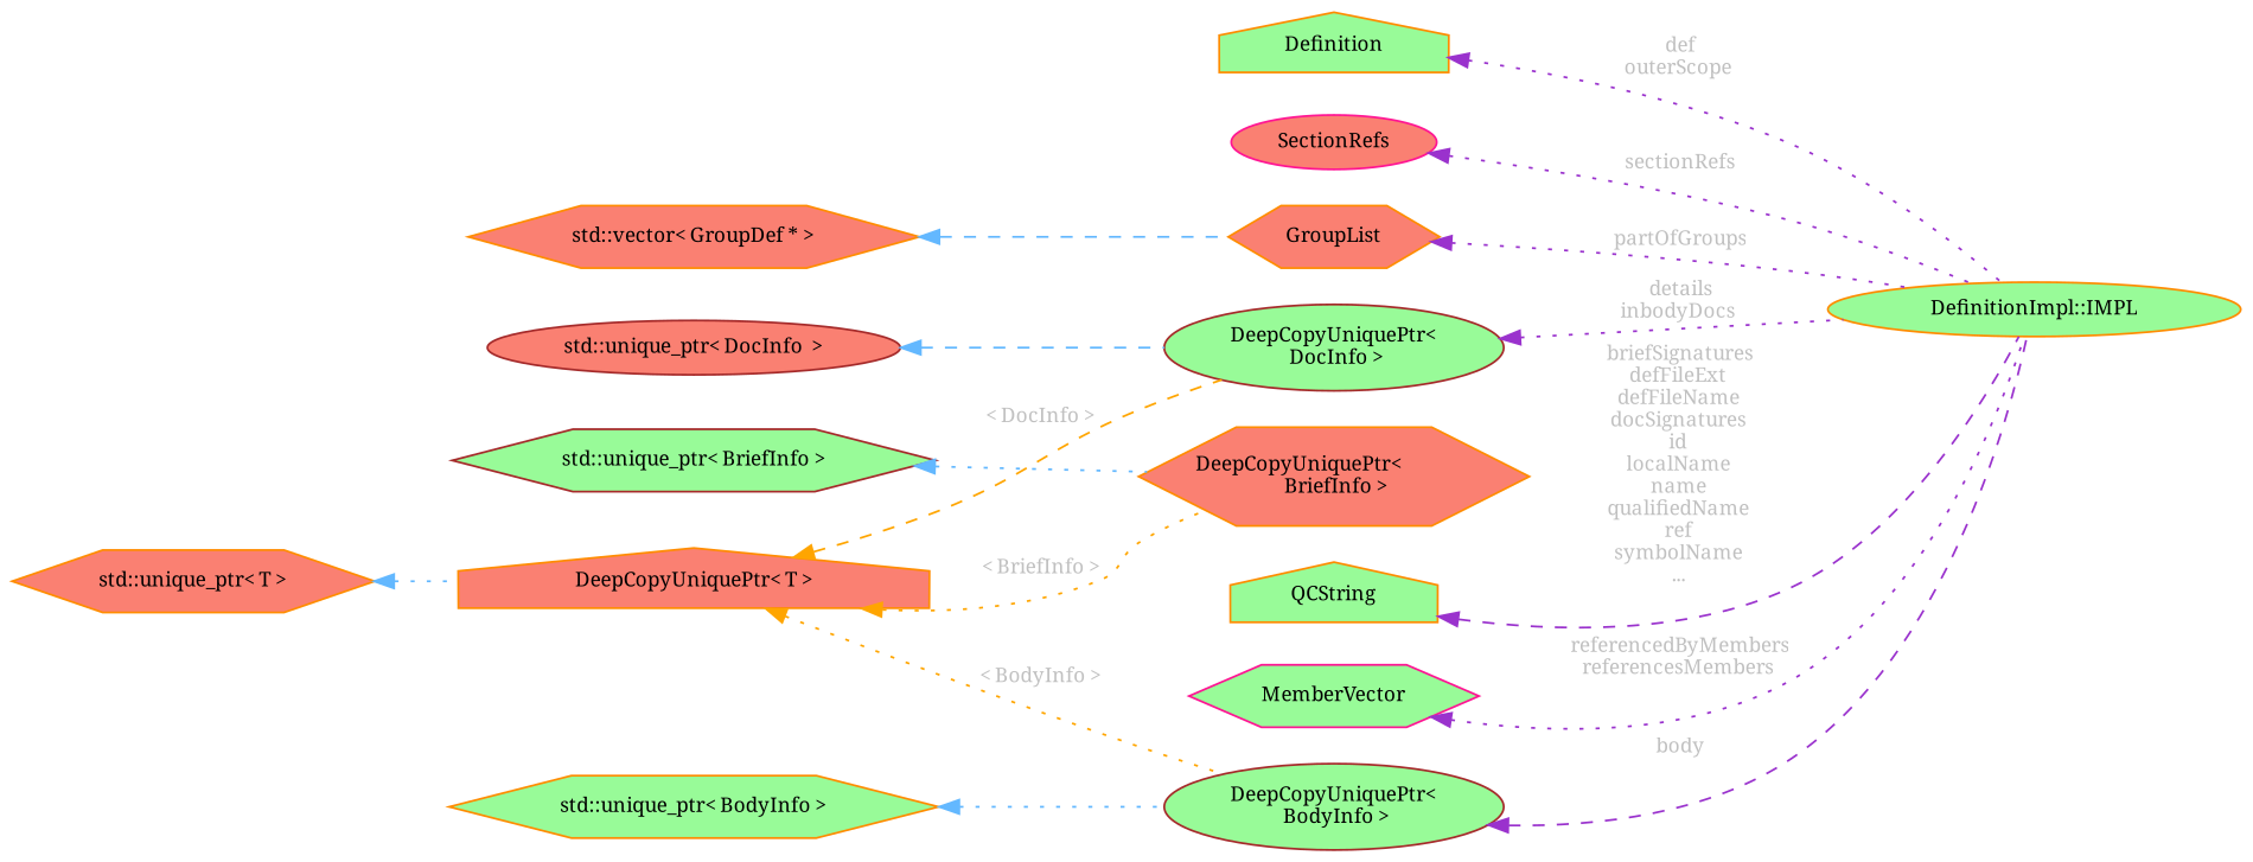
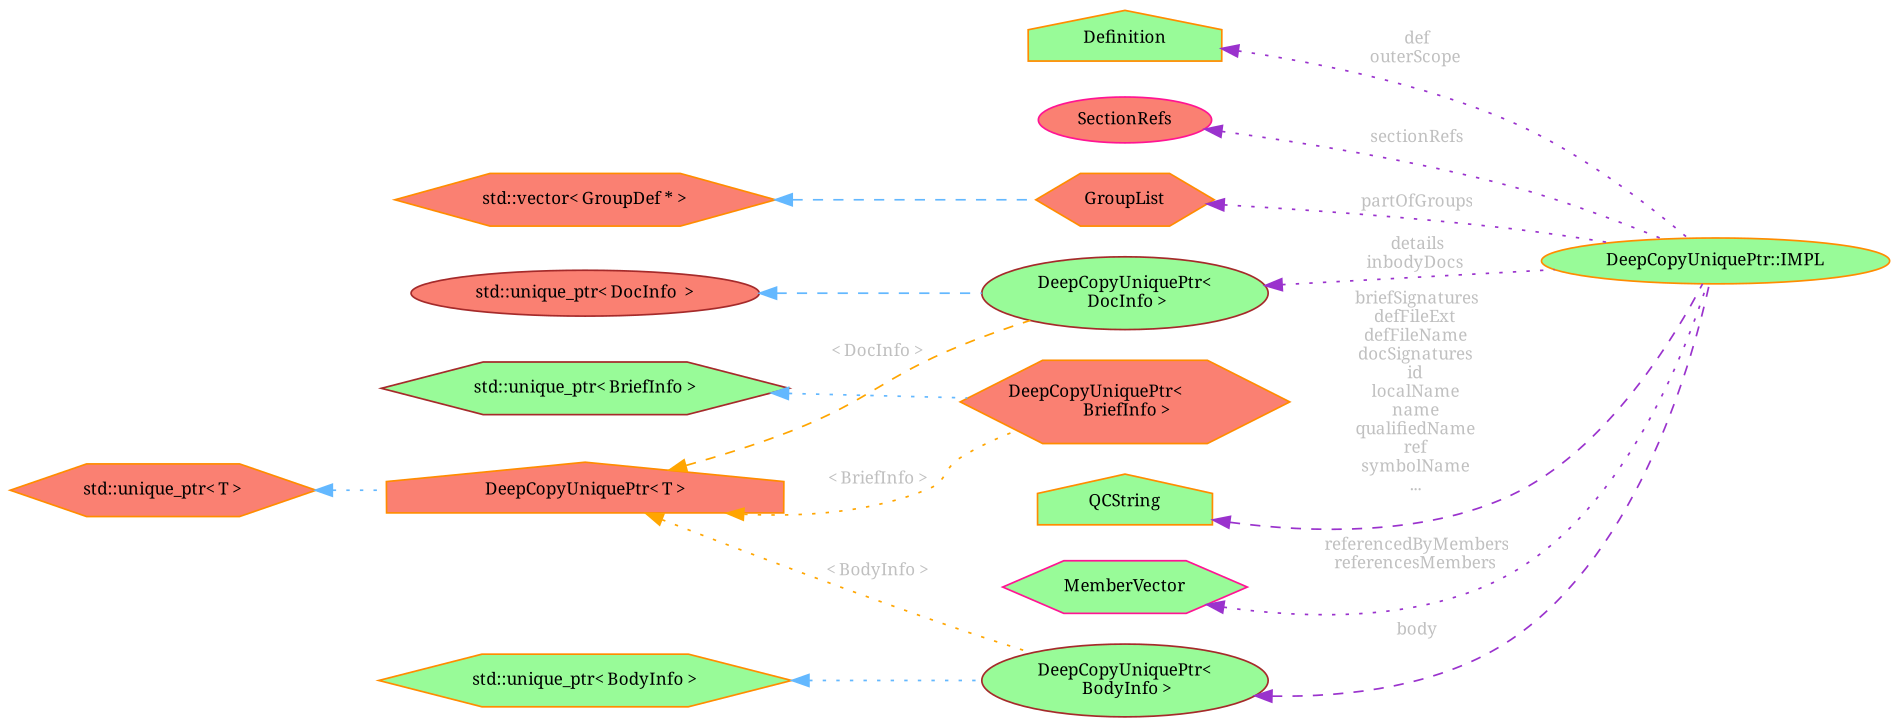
  digraph {
    fontname="Noto Serif"
    rankdir=LR
    node [color=darkorange fillcolor=palegreen fontname="Noto Serif" fontsize=10 shape=hexagon style=filled]
    edge [color=darkorchid3 dir=back fontcolor=grey fontname="Noto Serif" fontsize=10 labelfontname=Helvetica labelfontsize=10 style=dotted]
-   n1 [fontcolor=black height=0.2 label="DefinitionImpl::IMPL" shape=ellipse width=0.4]
+   n1 [fontcolor=black height=0.2 label="DeepCopyUniquePtr::IMPL" shape=ellipse width=0.4]
    n2 [height=0.2 label=Definition shape=house width=0.4]
    n3 [color=deeppink fillcolor=salmon height=0.2 label=SectionRefs shape=ellipse width=0.4]
    n4 [fillcolor=salmon height=0.2 label=GroupList width=0.4]
    n5 [fillcolor=salmon height=0.2 label="std::vector\< GroupDef * \>" width=0.4]
    n6 [color=brown height=0.2 label="DeepCopyUniquePtr\<\l DocInfo \>" shape=ellipse width=0.4]
    n7 [color=brown fillcolor=salmon height=0.2 label="std::unique_ptr\< DocInfo  \>" shape=ellipse width=0.4]
    n8 [fillcolor=salmon height=0.2 label="DeepCopyUniquePtr\< T \>" shape=house width=0.4]
    n9 [fillcolor=salmon height=0.2 label="DeepCopyUniquePtr\<\l BriefInfo \>" width=0.4]
    n10 [color=brown height=0.2 label="DeepCopyUniquePtr\<\l BodyInfo \>" shape=ellipse width=0.4]
    n11 [fillcolor=salmon height=0.2 label="std::unique_ptr\< T \>" width=0.4]
    n12 [color=brown height=0.2 label="std::unique_ptr\< BriefInfo \>" width=0.4]
    n13 [height=0.2 label="std::unique_ptr\< BodyInfo \>" width=0.4]
    n14 [height=0.2 label=QCString shape=house width=0.4]
    n15 [color=deeppink height=0.2 label=MemberVector width=0.4]
    n2 -> n1 [label=" def\nouterScope"]
    n3 -> n1 [label=" sectionRefs"]
    n4 -> n1 [label=" partOfGroups"]
    n5 -> n4 [color=steelblue1 style=dashed fontcolor=""]
    n6 -> n1 [label=" details\ninbodyDocs"]
    n7 -> n6 [color=steelblue1 style=dashed fontcolor=""]
    n8 -> n6 [color=orange label=" \< DocInfo \>" style=dashed]
    n8 -> n9 [color=orange label=" \< BriefInfo \>"]
    n8 -> n10 [color=orange label=" \< BodyInfo \>"]
    n10 -> n1 [label=" body" style=dashed]
    n11 -> n8 [color=steelblue1 fontcolor=""]
    n12 -> n9 [color=steelblue1 fontcolor=""]
    n13 -> n10 [color=steelblue1 fontcolor=""]
    n14 -> n1 [label=" briefSignatures\ndefFileExt\ndefFileName\ndocSignatures\nid\nlocalName\nname\nqualifiedName\nref\nsymbolName\n..." style=dashed]
    n15 -> n1 [label=" referencedByMembers\nreferencesMembers"]
  }
